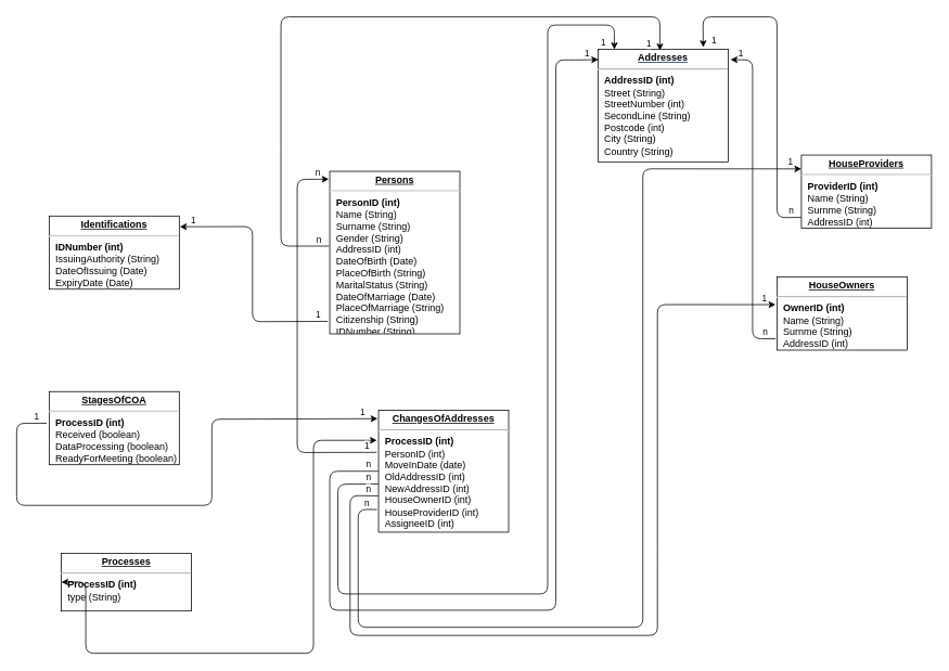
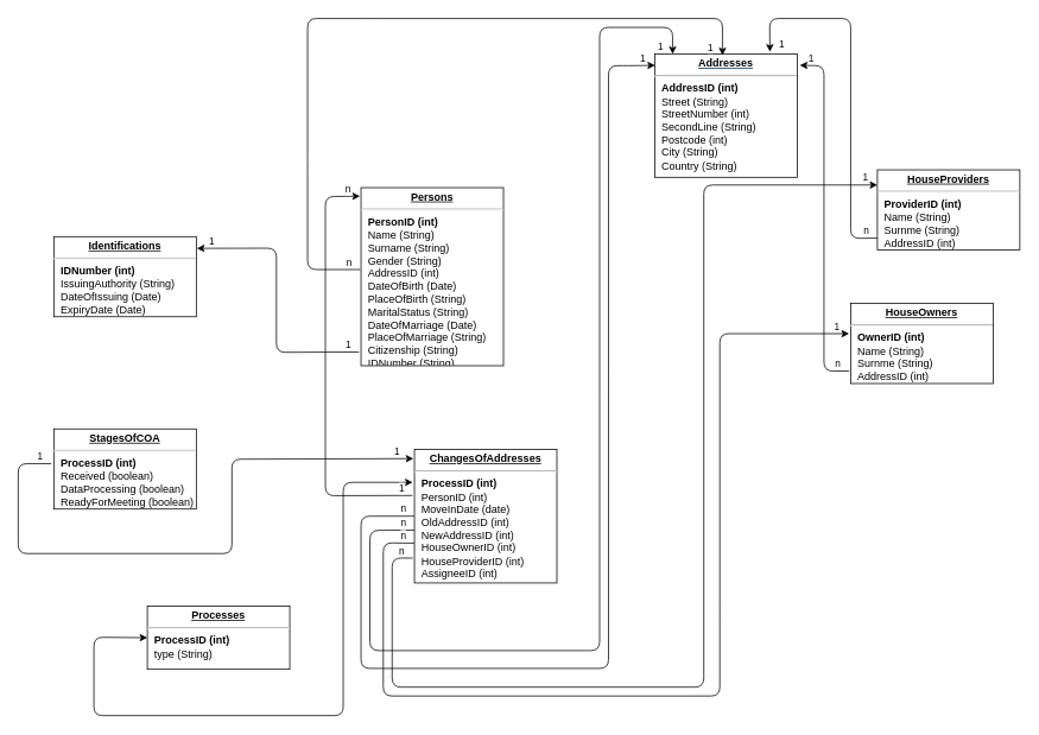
  <mxCell id="0" />
  <mxCell id="1" parent="0" />
  <mxCell id="2" value="&lt;p style=&quot;margin: 0px ; margin-top: 4px ; text-align: center ; text-decoration: underline&quot;&gt;&lt;strong&gt;&lt;font color=&quot;#000000&quot;&gt;Addresses&lt;/font&gt;&lt;/strong&gt;&lt;/p&gt;&lt;hr&gt;&lt;p style=&quot;margin: 0px ; margin-left: 8px&quot;&gt;&lt;b&gt;&lt;font color=&quot;#000000&quot;&gt;AddressID (int)&lt;/font&gt;&lt;/b&gt;&lt;/p&gt;&lt;p style=&quot;margin: 0px ; margin-left: 8px&quot;&gt;&lt;/p&gt;&lt;p style=&quot;margin: 0px ; margin-left: 8px&quot;&gt;&lt;font color=&quot;#000000&quot;&gt;Street (String)&lt;/font&gt;&lt;/p&gt;&lt;p style=&quot;margin: 0px ; margin-left: 8px&quot;&gt;&lt;font color=&quot;#000000&quot;&gt;StreetNumber (int)&lt;/font&gt;&lt;/p&gt;&lt;p style=&quot;margin: 0px ; margin-left: 8px&quot;&gt;&lt;font color=&quot;#000000&quot;&gt;SecondLine (String)&lt;/font&gt;&lt;/p&gt;&lt;p style=&quot;margin: 0px ; margin-left: 8px&quot;&gt;&lt;font color=&quot;#000000&quot;&gt;Postcode (int)&lt;/font&gt;&lt;/p&gt;&lt;p style=&quot;margin: 0px ; margin-left: 8px&quot;&gt;&lt;font color=&quot;#000000&quot;&gt;City (String)&lt;/font&gt;&lt;/p&gt;&lt;p style=&quot;margin: 0px ; margin-left: 8px&quot;&gt;&lt;font color=&quot;#000000&quot;&gt;Country (String)&lt;/font&gt;&lt;/p&gt;" style="verticalAlign=top;align=left;overflow=fill;fontSize=12;fontFamily=Helvetica;html=1;shadow=0;fontColor=#003366;fillColor=none;" parent="1" vertex="1"><mxGeometry x="735" y="60" width="160" height="138.36" as="geometry" /></mxCell>
  <mxCell id="3" value="&lt;p style=&quot;margin: 4px 0px 0px ; text-align: center&quot;&gt;&lt;font color=&quot;#000000&quot;&gt;&lt;span style=&quot;font-size: 12px&quot;&gt;&lt;b&gt;&lt;u&gt;ChangesOfAddresses&lt;/u&gt;&lt;/b&gt;&lt;/span&gt;&lt;/font&gt;&lt;br&gt;&lt;/p&gt;&lt;hr&gt;&lt;p style=&quot;margin: 0px ; margin-left: 8px&quot;&gt;&lt;b&gt;&lt;font color=&quot;#000000&quot;&gt;ProcessID (int)&lt;/font&gt;&lt;/b&gt;&lt;/p&gt;&lt;p style=&quot;margin: 0px ; margin-left: 8px&quot;&gt;&lt;/p&gt;&lt;p style=&quot;margin: 0px ; margin-left: 8px&quot;&gt;&lt;font color=&quot;#000000&quot;&gt;PersonID (int)&lt;/font&gt;&lt;/p&gt;&lt;p style=&quot;margin: 0px ; margin-left: 8px&quot;&gt;&lt;font color=&quot;#000000&quot;&gt;MoveInDate (date)&lt;/font&gt;&lt;/p&gt;&lt;p style=&quot;margin: 0px ; margin-left: 8px&quot;&gt;&lt;font color=&quot;#000000&quot;&gt;OldAddressID (int)&lt;/font&gt;&lt;/p&gt;&lt;p style=&quot;margin: 0px ; margin-left: 8px&quot;&gt;&lt;font color=&quot;#000000&quot;&gt;NewAddressID (int)&lt;/font&gt;&lt;/p&gt;&lt;p style=&quot;margin: 0px ; margin-left: 8px&quot;&gt;&lt;font color=&quot;#000000&quot;&gt;HouseOwnerID (int)&lt;/font&gt;&lt;/p&gt;&lt;p style=&quot;margin: 0px ; margin-left: 8px&quot;&gt;&lt;font color=&quot;#000000&quot;&gt;HouseProviderID (int)&lt;/font&gt;&lt;/p&gt;&lt;p style=&quot;margin: 0px ; margin-left: 8px&quot;&gt;&lt;font color=&quot;#000000&quot;&gt;AssigneeID (int)&lt;/font&gt;&lt;/p&gt;&lt;p style=&quot;margin: 0px ; margin-left: 8px&quot;&gt;&lt;font color=&quot;#000000&quot;&gt;&lt;br&gt;&lt;/font&gt;&lt;/p&gt;" style="verticalAlign=top;align=left;overflow=fill;fontSize=12;fontFamily=Helvetica;html=1;shadow=0;fontColor=#003366;fillColor=none;" parent="1" vertex="1"><mxGeometry x="465" y="504" width="160" height="150" as="geometry" /></mxCell>
  <mxCell id="4" value="&lt;p style=&quot;margin: 4px 0px 0px ; text-align: center&quot;&gt;&lt;font color=&quot;#000000&quot;&gt;&lt;span style=&quot;font-size: 12px&quot;&gt;&lt;b&gt;&lt;u&gt;HouseOwners&lt;/u&gt;&lt;/b&gt;&lt;/span&gt;&lt;/font&gt;&lt;br&gt;&lt;/p&gt;&lt;hr&gt;&lt;p style=&quot;margin: 0px ; margin-left: 8px&quot;&gt;&lt;b&gt;&lt;font color=&quot;#000000&quot;&gt;OwnerID (int)&lt;/font&gt;&lt;/b&gt;&lt;/p&gt;&lt;p style=&quot;margin: 0px ; margin-left: 8px&quot;&gt;&lt;/p&gt;&lt;p style=&quot;margin: 0px ; margin-left: 8px&quot;&gt;&lt;font color=&quot;#000000&quot;&gt;Name (String)&lt;/font&gt;&lt;/p&gt;&lt;p style=&quot;margin: 0px ; margin-left: 8px&quot;&gt;&lt;font color=&quot;#000000&quot;&gt;Surnme (String)&lt;/font&gt;&lt;/p&gt;&lt;p style=&quot;margin: 0px ; margin-left: 8px&quot;&gt;&lt;font color=&quot;#000000&quot;&gt;AddressID (int)&lt;/font&gt;&lt;/p&gt;&lt;p style=&quot;margin: 0px ; margin-left: 8px&quot;&gt;&lt;font color=&quot;#000000&quot;&gt;&lt;br&gt;&lt;/font&gt;&lt;/p&gt;" style="verticalAlign=top;align=left;overflow=fill;fontSize=12;fontFamily=Helvetica;html=1;shadow=0;fontColor=#003366;fillColor=none;" parent="1" vertex="1"><mxGeometry x="955" y="340" width="160" height="90" as="geometry" /></mxCell>
  <mxCell id="5" value="&lt;p style=&quot;margin: 4px 0px 0px ; text-align: center&quot;&gt;&lt;font color=&quot;#000000&quot;&gt;&lt;span style=&quot;font-size: 12px&quot;&gt;&lt;b&gt;&lt;u&gt;HouseProviders&lt;/u&gt;&lt;/b&gt;&lt;/span&gt;&lt;/font&gt;&lt;br&gt;&lt;/p&gt;&lt;hr&gt;&lt;p style=&quot;margin: 0px ; margin-left: 8px&quot;&gt;&lt;b&gt;&lt;font color=&quot;#000000&quot;&gt;ProviderID (int)&lt;/font&gt;&lt;/b&gt;&lt;/p&gt;&lt;p style=&quot;margin: 0px ; margin-left: 8px&quot;&gt;&lt;/p&gt;&lt;p style=&quot;margin: 0px ; margin-left: 8px&quot;&gt;&lt;font color=&quot;#000000&quot;&gt;Name (String)&lt;/font&gt;&lt;/p&gt;&lt;p style=&quot;margin: 0px ; margin-left: 8px&quot;&gt;&lt;font color=&quot;#000000&quot;&gt;Surnme (String)&lt;/font&gt;&lt;/p&gt;&lt;p style=&quot;margin: 0px ; margin-left: 8px&quot;&gt;&lt;font color=&quot;#000000&quot;&gt;AddressID (int)&lt;/font&gt;&lt;/p&gt;&lt;p style=&quot;margin: 0px ; margin-left: 8px&quot;&gt;&lt;font color=&quot;#000000&quot;&gt;&lt;br&gt;&lt;/font&gt;&lt;/p&gt;" style="verticalAlign=top;align=left;overflow=fill;fontSize=12;fontFamily=Helvetica;html=1;shadow=0;fontColor=#003366;fillColor=none;" parent="1" vertex="1"><mxGeometry x="985" y="190" width="160" height="90" as="geometry" /></mxCell>
  <mxCell id="6" value="&lt;p style=&quot;margin: 4px 0px 0px ; text-align: center&quot;&gt;&lt;font color=&quot;#000000&quot;&gt;&lt;span style=&quot;font-size: 12px&quot;&gt;&lt;b&gt;&lt;u&gt;Identifications&lt;/u&gt;&lt;/b&gt;&lt;/span&gt;&lt;/font&gt;&lt;br&gt;&lt;/p&gt;&lt;hr&gt;&lt;p style=&quot;margin: 0px ; margin-left: 8px&quot;&gt;&lt;b&gt;&lt;font color=&quot;#000000&quot;&gt;IDNumber (int)&lt;/font&gt;&lt;/b&gt;&lt;/p&gt;&lt;p style=&quot;margin: 0px ; margin-left: 8px&quot;&gt;&lt;/p&gt;&lt;p style=&quot;margin: 0px ; margin-left: 8px&quot;&gt;&lt;font color=&quot;#000000&quot;&gt;IssuingAuthority (String)&lt;/font&gt;&lt;/p&gt;&lt;p style=&quot;margin: 0px ; margin-left: 8px&quot;&gt;&lt;font color=&quot;#000000&quot;&gt;DateOfIssuing (Date)&lt;/font&gt;&lt;/p&gt;&lt;p style=&quot;margin: 0px ; margin-left: 8px&quot;&gt;&lt;font color=&quot;#000000&quot;&gt;ExpiryDate (Date)&lt;/font&gt;&lt;/p&gt;&lt;p style=&quot;margin: 0px ; margin-left: 8px&quot;&gt;&lt;font color=&quot;#000000&quot;&gt;&lt;br&gt;&lt;/font&gt;&lt;/p&gt;" style="verticalAlign=top;align=left;overflow=fill;fontSize=12;fontFamily=Helvetica;html=1;shadow=0;fontColor=#003366;fillColor=none;" parent="1" vertex="1"><mxGeometry x="60" y="265" width="160" height="90" as="geometry" /></mxCell>
  <mxCell id="7" value="&lt;p style=&quot;margin: 4px 0px 0px ; text-align: center&quot;&gt;&lt;font color=&quot;#000000&quot;&gt;&lt;span style=&quot;font-size: 12px&quot;&gt;&lt;b&gt;&lt;u&gt;Persons&lt;/u&gt;&lt;/b&gt;&lt;/span&gt;&lt;/font&gt;&lt;br&gt;&lt;/p&gt;&lt;hr&gt;&lt;p style=&quot;margin: 0px ; margin-left: 8px&quot;&gt;&lt;b&gt;&lt;font color=&quot;#000000&quot;&gt;PersonID (int)&lt;/font&gt;&lt;/b&gt;&lt;/p&gt;&lt;p style=&quot;margin: 0px ; margin-left: 8px&quot;&gt;&lt;/p&gt;&lt;p style=&quot;margin: 0px ; margin-left: 8px&quot;&gt;&lt;font color=&quot;#000000&quot;&gt;Name (String)&lt;/font&gt;&lt;/p&gt;&lt;p style=&quot;margin: 0px ; margin-left: 8px&quot;&gt;&lt;font color=&quot;#000000&quot;&gt;Surname (String)&lt;/font&gt;&lt;/p&gt;&lt;p style=&quot;margin: 0px ; margin-left: 8px&quot;&gt;&lt;font color=&quot;#000000&quot;&gt;Gender (&lt;/font&gt;&lt;span style=&quot;color: rgb(0 , 0 , 0)&quot;&gt;String&lt;/span&gt;&lt;font color=&quot;#000000&quot;&gt;)&lt;/font&gt;&lt;/p&gt;&lt;p style=&quot;margin: 0px ; margin-left: 8px&quot;&gt;&lt;font color=&quot;#000000&quot;&gt;AddressID (int)&lt;/font&gt;&lt;/p&gt;&lt;p style=&quot;margin: 0px ; margin-left: 8px&quot;&gt;&lt;font color=&quot;#000000&quot;&gt;DateOfBirth (Date)&lt;/font&gt;&lt;/p&gt;&lt;p style=&quot;margin: 0px ; margin-left: 8px&quot;&gt;&lt;font color=&quot;#000000&quot;&gt;PlaceOfBirth (String)&lt;/font&gt;&lt;/p&gt;&lt;p style=&quot;margin: 0px ; margin-left: 8px&quot;&gt;&lt;font color=&quot;#000000&quot;&gt;MaritalStatus (String)&lt;/font&gt;&lt;/p&gt;&lt;p style=&quot;margin: 0px ; margin-left: 8px&quot;&gt;&lt;font color=&quot;#000000&quot;&gt;DateOfMarriage (Date)&lt;/font&gt;&lt;/p&gt;&lt;p style=&quot;margin: 0px ; margin-left: 8px&quot;&gt;&lt;font color=&quot;#000000&quot;&gt;PlaceOfMarriage (String)&lt;/font&gt;&lt;/p&gt;&lt;p style=&quot;margin: 0px ; margin-left: 8px&quot;&gt;&lt;font color=&quot;#000000&quot;&gt;Citizenship (String)&lt;/font&gt;&lt;/p&gt;&lt;p style=&quot;margin: 0px ; margin-left: 8px&quot;&gt;&lt;font color=&quot;#000000&quot;&gt;IDNumber (String)&lt;/font&gt;&lt;/p&gt;&lt;p style=&quot;margin: 0px ; margin-left: 8px&quot;&gt;&lt;font color=&quot;#000000&quot;&gt;&lt;br&gt;&lt;/font&gt;&lt;/p&gt;" style="verticalAlign=top;align=left;overflow=fill;fontSize=12;fontFamily=Helvetica;html=1;shadow=0;fontColor=#003366;fillColor=none;" parent="1" vertex="1"><mxGeometry x="405" y="210" width="160" height="200" as="geometry" /></mxCell>
- <mxCell id="8" value="&lt;p style=&quot;margin: 4px 0px 0px ; text-align: center&quot;&gt;&lt;font color=&quot;#000000&quot;&gt;&lt;b&gt;&lt;u&gt;Processes&lt;/u&gt;&lt;/b&gt;&lt;/font&gt;&lt;/p&gt;&lt;hr&gt;&lt;p style=&quot;margin: 0px ; margin-left: 8px&quot;&gt;&lt;b&gt;&lt;font color=&quot;#000000&quot;&gt;ProcessID (int)&lt;/font&gt;&lt;/b&gt;&lt;/p&gt;&lt;p style=&quot;margin: 0px ; margin-left: 8px&quot;&gt;&lt;font color=&quot;#000000&quot;&gt;type (String)&lt;/font&gt;&lt;/p&gt;&lt;p style=&quot;margin: 0px ; margin-left: 8px&quot;&gt;&lt;font color=&quot;#000000&quot;&gt;&lt;br&gt;&lt;/font&gt;&lt;/p&gt;" style="verticalAlign=top;align=left;overflow=fill;fontSize=12;fontFamily=Helvetica;html=1;shadow=0;fontColor=#003366;fillColor=none;" parent="1" vertex="1"><mxGeometry x="75" y="680" width="160" height="71" as="geometry" /></mxCell>
+ <mxCell id="8" value="&lt;p style=&quot;margin: 4px 0px 0px ; text-align: center&quot;&gt;&lt;font color=&quot;#000000&quot;&gt;&lt;b&gt;&lt;u&gt;Processes&lt;/u&gt;&lt;/b&gt;&lt;/font&gt;&lt;/p&gt;&lt;hr&gt;&lt;p style=&quot;margin: 0px ; margin-left: 8px&quot;&gt;&lt;b&gt;&lt;font color=&quot;#000000&quot;&gt;ProcessID (int)&lt;/font&gt;&lt;/b&gt;&lt;/p&gt;&lt;p style=&quot;margin: 0px ; margin-left: 8px&quot;&gt;&lt;font color=&quot;#000000&quot;&gt;type (String)&lt;/font&gt;&lt;/p&gt;&lt;p style=&quot;margin: 0px ; margin-left: 8px&quot;&gt;&lt;font color=&quot;#000000&quot;&gt;&lt;br&gt;&lt;/font&gt;&lt;/p&gt;" style="verticalAlign=top;align=left;overflow=fill;fontSize=12;fontFamily=Helvetica;html=1;shadow=0;fontColor=#003366;fillColor=none;" parent="1" vertex="1"><mxGeometry x="165" y="680" width="160" height="71" as="geometry" /></mxCell>
  <mxCell id="9" value="" style="endArrow=classic;html=1;exitX=-0.006;exitY=0.46;exitDx=0;exitDy=0;exitPerimeter=0;entryX=0.475;entryY=0.009;entryDx=0;entryDy=0;entryPerimeter=0;" parent="1" source="7" target="2" edge="1"><mxGeometry relative="1" as="geometry"><mxPoint x="355" y="180" as="sourcePoint" /><mxPoint x="875" y="50" as="targetPoint" /><Array as="points"><mxPoint x="345" y="302" /><mxPoint x="345" y="180" /><mxPoint x="345" y="20" /><mxPoint x="415" y="20" /><mxPoint x="811" y="20" /></Array></mxGeometry></mxCell>
  <mxCell id="10" value="n" style="edgeLabel;resizable=0;html=1;align=left;verticalAlign=bottom;" parent="9" connectable="0" vertex="1"><mxGeometry x="-1" relative="1" as="geometry"><mxPoint x="-17" as="offset" /></mxGeometry></mxCell>
  <mxCell id="11" value="1" style="edgeLabel;resizable=0;html=1;align=right;verticalAlign=bottom;" parent="9" connectable="0" vertex="1"><mxGeometry x="1" relative="1" as="geometry"><mxPoint x="-10" as="offset" /></mxGeometry></mxCell>
  <mxCell id="12" value="" style="endArrow=classic;html=1;exitX=-0.01;exitY=0.845;exitDx=0;exitDy=0;exitPerimeter=0;entryX=1.018;entryY=0.091;entryDx=0;entryDy=0;entryPerimeter=0;" parent="1" source="4" target="2" edge="1"><mxGeometry relative="1" as="geometry"><mxPoint x="751.96" y="483.6" as="sourcePoint" /><mxPoint x="925" y="90" as="targetPoint" /><Array as="points"><mxPoint x="925" y="416" /><mxPoint x="925" y="73" /></Array></mxGeometry></mxCell>
  <mxCell id="13" value="n" style="edgeLabel;resizable=0;html=1;align=left;verticalAlign=bottom;" parent="12" connectable="0" vertex="1"><mxGeometry x="-1" relative="1" as="geometry"><mxPoint x="-17" as="offset" /></mxGeometry></mxCell>
  <mxCell id="14" value="1" style="edgeLabel;resizable=0;html=1;align=right;verticalAlign=bottom;" parent="12" connectable="0" vertex="1"><mxGeometry x="1" relative="1" as="geometry"><mxPoint x="17" as="offset" /></mxGeometry></mxCell>
  <mxCell id="15" value="" style="endArrow=classic;html=1;exitX=0;exitY=0.852;exitDx=0;exitDy=0;exitPerimeter=0;entryX=0.808;entryY=-0.019;entryDx=0;entryDy=0;entryPerimeter=0;" parent="1" source="5" target="2" edge="1"><mxGeometry relative="1" as="geometry"><mxPoint x="1252.76" y="409.99" as="sourcePoint" /><mxPoint x="1032.76" y="105.729" as="targetPoint" /><Array as="points"><mxPoint x="955" y="267" /><mxPoint x="955" y="20" /><mxPoint x="864" y="20" /></Array></mxGeometry></mxCell>
  <mxCell id="16" value="n" style="edgeLabel;resizable=0;html=1;align=left;verticalAlign=bottom;" parent="15" connectable="0" vertex="1"><mxGeometry x="-1" relative="1" as="geometry"><mxPoint x="-17" as="offset" /></mxGeometry></mxCell>
  <mxCell id="17" value="1" style="edgeLabel;resizable=0;html=1;align=right;verticalAlign=bottom;" parent="15" connectable="0" vertex="1"><mxGeometry x="1" relative="1" as="geometry"><mxPoint x="17" as="offset" /></mxGeometry></mxCell>
  <mxCell id="18" value="" style="endArrow=classic;html=1;exitX=0;exitY=0.5;exitDx=0;exitDy=0;endFill=1;startArrow=classic;startFill=1;" parent="1" source="8" edge="1"><mxGeometry relative="1" as="geometry"><mxPoint x="145" y="760" as="sourcePoint" /><mxPoint x="463" y="541" as="targetPoint" /><Array as="points"><mxPoint x="105" y="715" /><mxPoint x="105" y="803" /><mxPoint x="385" y="803" /><mxPoint x="385" y="541" /></Array></mxGeometry></mxCell>
  <mxCell id="19" value="" style="endArrow=classic;html=1;exitX=-0.015;exitY=0.923;exitDx=0;exitDy=0;exitPerimeter=0;entryX=1.004;entryY=0.146;entryDx=0;entryDy=0;entryPerimeter=0;" parent="1" source="7" target="6" edge="1"><mxGeometry relative="1" as="geometry"><mxPoint x="371.96" y="397.2" as="sourcePoint" /><mxPoint x="195" y="397" as="targetPoint" /><Array as="points"><mxPoint x="310" y="395" /><mxPoint x="310" y="278" /></Array></mxGeometry></mxCell>
  <mxCell id="20" value="1" style="edgeLabel;resizable=0;html=1;align=left;verticalAlign=bottom;" parent="19" connectable="0" vertex="1"><mxGeometry x="-1" relative="1" as="geometry"><mxPoint x="-17" as="offset" /></mxGeometry></mxCell>
  <mxCell id="21" value="1" style="edgeLabel;resizable=0;html=1;align=right;verticalAlign=bottom;" parent="19" connectable="0" vertex="1"><mxGeometry x="1" relative="1" as="geometry"><mxPoint x="20" as="offset" /></mxGeometry></mxCell>
  <mxCell id="22" value="" style="endArrow=classic;html=1;entryX=-0.007;entryY=0.048;entryDx=0;entryDy=0;entryPerimeter=0;exitX=-0.014;exitY=0.345;exitDx=0;exitDy=0;exitPerimeter=0;" parent="1" source="3" target="7" edge="1"><mxGeometry relative="1" as="geometry"><mxPoint x="435" y="570" as="sourcePoint" /><mxPoint x="365" y="220" as="targetPoint" /><Array as="points"><mxPoint x="365" y="556" /><mxPoint x="365" y="220" /></Array></mxGeometry></mxCell>
  <mxCell id="23" value="1" style="edgeLabel;resizable=0;html=1;align=left;verticalAlign=bottom;" parent="22" connectable="0" vertex="1"><mxGeometry x="-1" relative="1" as="geometry"><mxPoint x="-17" as="offset" /></mxGeometry></mxCell>
  <mxCell id="24" value="n" style="edgeLabel;resizable=0;html=1;align=right;verticalAlign=bottom;" parent="22" connectable="0" vertex="1"><mxGeometry x="1" relative="1" as="geometry"><mxPoint x="-10" as="offset" /></mxGeometry></mxCell>
  <mxCell id="25" value="" style="endArrow=classic;html=1;exitX=0;exitY=0.5;exitDx=0;exitDy=0;entryX=0.002;entryY=0.091;entryDx=0;entryDy=0;entryPerimeter=0;" parent="1" source="3" target="2" edge="1"><mxGeometry relative="1" as="geometry"><mxPoint x="673.4" y="580" as="sourcePoint" /><mxPoint x="795" y="40" as="targetPoint" /><Array as="points"><mxPoint x="405" y="579" /><mxPoint x="405" y="750" /><mxPoint x="683" y="750" /><mxPoint x="683" y="424" /><mxPoint x="683" y="73" /><mxPoint x="705" y="73" /></Array></mxGeometry></mxCell>
  <mxCell id="26" value="n" style="edgeLabel;resizable=0;html=1;align=left;verticalAlign=bottom;" parent="25" connectable="0" vertex="1"><mxGeometry x="-1" relative="1" as="geometry"><mxPoint x="-17" as="offset" /></mxGeometry></mxCell>
  <mxCell id="27" value="1" style="edgeLabel;resizable=0;html=1;align=right;verticalAlign=bottom;" parent="25" connectable="0" vertex="1"><mxGeometry x="1" relative="1" as="geometry"><mxPoint x="-10" as="offset" /></mxGeometry></mxCell>
  <mxCell id="28" value="" style="endArrow=classic;html=1;exitX=0.001;exitY=0.604;exitDx=0;exitDy=0;exitPerimeter=0;entryX=0.125;entryY=-0.001;entryDx=0;entryDy=0;entryPerimeter=0;" parent="1" source="3" target="2" edge="1"><mxGeometry relative="1" as="geometry"><mxPoint x="455" y="599" as="sourcePoint" /><mxPoint x="785" y="40" as="targetPoint" /><Array as="points"><mxPoint x="415" y="595" /><mxPoint x="415" y="730" /><mxPoint x="673" y="730" /><mxPoint x="673" y="444" /><mxPoint x="673" y="30" /><mxPoint x="755" y="30" /></Array></mxGeometry></mxCell>
  <mxCell id="29" value="n" style="edgeLabel;resizable=0;html=1;align=left;verticalAlign=bottom;" parent="28" connectable="0" vertex="1"><mxGeometry x="-1" relative="1" as="geometry"><mxPoint x="-17" as="offset" /></mxGeometry></mxCell>
  <mxCell id="30" value="1" style="edgeLabel;resizable=0;html=1;align=right;verticalAlign=bottom;" parent="28" connectable="0" vertex="1"><mxGeometry x="1" relative="1" as="geometry"><mxPoint x="-10" as="offset" /></mxGeometry></mxCell>
  <mxCell id="31" value="" style="endArrow=classic;html=1;entryX=-0.011;entryY=0.378;entryDx=0;entryDy=0;entryPerimeter=0;exitX=-0.002;exitY=0.702;exitDx=0;exitDy=0;exitPerimeter=0;" parent="1" source="3" target="4" edge="1"><mxGeometry relative="1" as="geometry"><mxPoint x="450" y="621" as="sourcePoint" /><mxPoint x="890" y="300.862" as="targetPoint" /><Array as="points"><mxPoint x="430" y="609" /><mxPoint x="430" y="781" /><mxPoint x="808" y="781" /><mxPoint x="808" y="685" /><mxPoint x="808" y="374" /></Array></mxGeometry></mxCell>
  <mxCell id="32" value="n" style="edgeLabel;resizable=0;html=1;align=left;verticalAlign=bottom;" parent="31" connectable="0" vertex="1"><mxGeometry x="-1" relative="1" as="geometry"><mxPoint x="-17" as="offset" /></mxGeometry></mxCell>
  <mxCell id="33" value="1" style="edgeLabel;resizable=0;html=1;align=right;verticalAlign=bottom;" parent="31" connectable="0" vertex="1"><mxGeometry x="1" relative="1" as="geometry"><mxPoint x="-10" as="offset" /></mxGeometry></mxCell>
  <mxCell id="34" value="" style="endArrow=classic;html=1;entryX=0;entryY=0.189;entryDx=0;entryDy=0;entryPerimeter=0;exitX=-0.012;exitY=0.814;exitDx=0;exitDy=0;exitPerimeter=0;" parent="1" source="3" target="5" edge="1"><mxGeometry relative="1" as="geometry"><mxPoint x="450" y="661" as="sourcePoint" /><mxPoint x="963.24" y="391.02" as="targetPoint" /><Array as="points"><mxPoint x="440" y="626" /><mxPoint x="440" y="771" /><mxPoint x="790" y="771" /><mxPoint x="790" y="207" /></Array></mxGeometry></mxCell>
  <mxCell id="35" value="n" style="edgeLabel;resizable=0;html=1;align=left;verticalAlign=bottom;" parent="34" connectable="0" vertex="1"><mxGeometry x="-1" relative="1" as="geometry"><mxPoint x="-17" as="offset" /></mxGeometry></mxCell>
  <mxCell id="36" value="1" style="edgeLabel;resizable=0;html=1;align=right;verticalAlign=bottom;" parent="34" connectable="0" vertex="1"><mxGeometry x="1" relative="1" as="geometry"><mxPoint x="-10" as="offset" /></mxGeometry></mxCell>
  <mxCell id="37" value="&lt;p style=&quot;margin: 4px 0px 0px ; text-align: center&quot;&gt;&lt;font color=&quot;#000000&quot;&gt;&lt;span style=&quot;font-size: 12px&quot;&gt;&lt;b&gt;&lt;u&gt;StagesOfCOA&lt;/u&gt;&lt;/b&gt;&lt;/span&gt;&lt;/font&gt;&lt;br&gt;&lt;/p&gt;&lt;hr&gt;&lt;p style=&quot;margin: 0px ; margin-left: 8px&quot;&gt;&lt;b&gt;&lt;font color=&quot;#000000&quot;&gt;ProcessID (int)&lt;/font&gt;&lt;/b&gt;&lt;/p&gt;&lt;p style=&quot;margin: 0px ; margin-left: 8px&quot;&gt;&lt;/p&gt;&lt;p style=&quot;margin: 0px ; margin-left: 8px&quot;&gt;&lt;font color=&quot;#000000&quot;&gt;Received (boolean)&lt;/font&gt;&lt;/p&gt;&lt;p style=&quot;margin: 0px ; margin-left: 8px&quot;&gt;&lt;font color=&quot;#000000&quot;&gt;DataProcessing (boolean)&lt;/font&gt;&lt;/p&gt;&lt;p style=&quot;margin: 0px ; margin-left: 8px&quot;&gt;&lt;font color=&quot;#000000&quot;&gt;ReadyForMeeting (boolean)&lt;/font&gt;&lt;/p&gt;&lt;p style=&quot;margin: 0px ; margin-left: 8px&quot;&gt;&lt;font color=&quot;#000000&quot;&gt;&lt;br&gt;&lt;/font&gt;&lt;/p&gt;" style="verticalAlign=top;align=left;overflow=fill;fontSize=12;fontFamily=Helvetica;html=1;shadow=0;fontColor=#003366;fillColor=none;" parent="1" vertex="1"><mxGeometry x="60" y="481" width="160" height="90" as="geometry" /></mxCell>
  <mxCell id="38" value="" style="endArrow=classic;html=1;entryX=-0.007;entryY=0.069;entryDx=0;entryDy=0;entryPerimeter=0;" parent="1" target="3" edge="1"><mxGeometry relative="1" as="geometry"><mxPoint x="57" y="520" as="sourcePoint" /><mxPoint x="440" y="526" as="targetPoint" /><Array as="points"><mxPoint x="20" y="520" /><mxPoint x="20" y="621" /><mxPoint x="260" y="621" /><mxPoint x="260" y="515" /></Array></mxGeometry></mxCell>
  <mxCell id="39" value="1" style="edgeLabel;resizable=0;html=1;align=left;verticalAlign=bottom;" parent="38" connectable="0" vertex="1"><mxGeometry x="-1" relative="1" as="geometry"><mxPoint x="-17" as="offset" /></mxGeometry></mxCell>
  <mxCell id="40" value="1" style="edgeLabel;resizable=0;html=1;align=right;verticalAlign=bottom;" parent="38" connectable="0" vertex="1"><mxGeometry x="1" relative="1" as="geometry"><mxPoint x="-15" as="offset" /></mxGeometry></mxCell>
